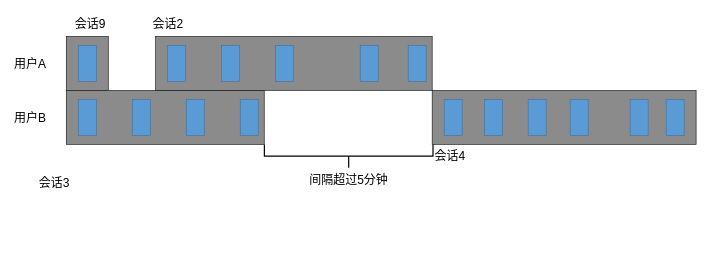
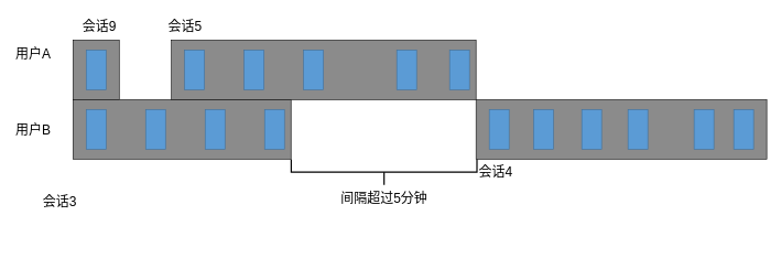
  <mxCell id="0" />
  <mxCell id="1" parent="0" />
  <mxCell id="2" value="" style="rounded=0;whiteSpace=wrap;html=1;fillColor=#8b8b8b;strokeColor=#0c0c0c;" vertex="1" parent="1"><mxGeometry x="110" y="60" width="70" height="90" as="geometry" /></mxCell>
  <mxCell id="3" value="" style="rounded=0;whiteSpace=wrap;html=1;fillColor=#5b9bd5;strokeColor=#41719c;" vertex="1" parent="1"><mxGeometry x="130" y="75" width="30" height="60" as="geometry" /></mxCell>
  <mxCell id="4" value="" style="rounded=0;whiteSpace=wrap;html=1;fillColor=#8b8b8b;strokeColor=#0c0c0c;" vertex="1" parent="1"><mxGeometry x="110" y="150" width="330" height="90" as="geometry" /></mxCell>
  <mxCell id="5" value="" style="rounded=0;whiteSpace=wrap;html=1;fillColor=#5b9bd5;strokeColor=#41719c;" vertex="1" parent="1"><mxGeometry x="130" y="165" width="30" height="60" as="geometry" /></mxCell>
  <mxCell id="6" value="" style="rounded=0;whiteSpace=wrap;html=1;fillColor=#5b9bd5;strokeColor=#41719c;" vertex="1" parent="1"><mxGeometry x="220" y="165" width="30" height="60" as="geometry" /></mxCell>
  <mxCell id="7" value="" style="rounded=0;whiteSpace=wrap;html=1;fillColor=#5b9bd5;strokeColor=#41719c;" vertex="1" parent="1"><mxGeometry x="310" y="165" width="30" height="60" as="geometry" /></mxCell>
  <mxCell id="8" value="" style="rounded=0;whiteSpace=wrap;html=1;fillColor=#5b9bd5;strokeColor=#41719c;" vertex="1" parent="1"><mxGeometry x="400" y="165" width="30" height="60" as="geometry" /></mxCell>
  <mxCell id="9" value="" style="rounded=0;whiteSpace=wrap;html=1;fillColor=#8b8b8b;strokeColor=#0c0c0c;" vertex="1" parent="1"><mxGeometry x="259" y="60" width="461" height="90" as="geometry" /></mxCell>
  <mxCell id="10" value="" style="rounded=0;whiteSpace=wrap;html=1;fillColor=#5b9bd5;strokeColor=#41719c;" vertex="1" parent="1"><mxGeometry x="279" y="75" width="30" height="60" as="geometry" /></mxCell>
  <mxCell id="11" value="" style="rounded=0;whiteSpace=wrap;html=1;fillColor=#5b9bd5;strokeColor=#41719c;" vertex="1" parent="1"><mxGeometry x="369" y="75" width="30" height="60" as="geometry" /></mxCell>
  <mxCell id="12" value="" style="rounded=0;whiteSpace=wrap;html=1;fillColor=#5b9bd5;strokeColor=#41719c;" vertex="1" parent="1"><mxGeometry x="459" y="75" width="30" height="60" as="geometry" /></mxCell>
  <mxCell id="13" value="" style="rounded=0;whiteSpace=wrap;html=1;fillColor=#5b9bd5;strokeColor=#41719c;" vertex="1" parent="1"><mxGeometry x="600" y="75" width="30" height="60" as="geometry" /></mxCell>
- <mxCell id="14" value="用户A" style="text;html=1;strokeColor=none;fillColor=none;align=center;verticalAlign=middle;whiteSpace=wrap;rounded=0;fontSize=20;" vertex="1" parent="1"><mxGeometry x="20" y="87.5" width="60" height="35" as="geometry" /></mxCell>
+ <mxCell id="14" value="用户A" style="text;html=1;strokeColor=none;fillColor=none;align=center;verticalAlign=middle;whiteSpace=wrap;rounded=0;fontSize=20;" vertex="1" parent="1"><mxGeometry x="20" y="62.5" width="60" height="35" as="geometry" /></mxCell>
  <mxCell id="15" value="用户B" style="text;html=1;strokeColor=none;fillColor=none;align=center;verticalAlign=middle;whiteSpace=wrap;rounded=0;fontSize=20;" vertex="1" parent="1"><mxGeometry x="20" y="177.5" width="60" height="35" as="geometry" /></mxCell>
  <mxCell id="16" value="会话9" style="text;html=1;strokeColor=none;fillColor=none;align=center;verticalAlign=middle;whiteSpace=wrap;rounded=0;fontSize=20;" vertex="1" parent="1"><mxGeometry x="120" y="20" width="60" height="35" as="geometry" /></mxCell>
- <mxCell id="17" value="会话2" style="text;html=1;strokeColor=none;fillColor=none;align=center;verticalAlign=middle;whiteSpace=wrap;rounded=0;fontSize=20;" vertex="1" parent="1"><mxGeometry x="250" y="20" width="60" height="35" as="geometry" /></mxCell>
+ <mxCell id="17" value="会话5" style="text;html=1;strokeColor=none;fillColor=none;align=center;verticalAlign=middle;whiteSpace=wrap;rounded=0;fontSize=20;" vertex="1" parent="1"><mxGeometry x="250" y="20" width="60" height="35" as="geometry" /></mxCell>
  <mxCell id="18" value="会话3" style="text;html=1;strokeColor=none;fillColor=none;align=center;verticalAlign=middle;whiteSpace=wrap;rounded=0;fontSize=20;" vertex="1" parent="1"><mxGeometry x="60" y="285" width="60" height="35" as="geometry" /></mxCell>
  <mxCell id="19" value="" style="rounded=0;whiteSpace=wrap;html=1;fillColor=#5b9bd5;strokeColor=#41719c;" vertex="1" parent="1"><mxGeometry x="680" y="75" width="30" height="60" as="geometry" /></mxCell>
  <mxCell id="20" value="" style="rounded=0;whiteSpace=wrap;html=1;fillColor=#8b8b8b;strokeColor=#0c0c0c;" vertex="1" parent="1"><mxGeometry x="720" y="150" width="440" height="90" as="geometry" /></mxCell>
  <mxCell id="21" value="" style="rounded=0;whiteSpace=wrap;html=1;fillColor=#5b9bd5;strokeColor=#41719c;" vertex="1" parent="1"><mxGeometry x="740" y="165" width="30" height="60" as="geometry" /></mxCell>
  <mxCell id="22" value="" style="rounded=0;whiteSpace=wrap;html=1;fillColor=#5b9bd5;strokeColor=#41719c;" vertex="1" parent="1"><mxGeometry x="807" y="165" width="30" height="60" as="geometry" /></mxCell>
  <mxCell id="23" value="" style="rounded=0;whiteSpace=wrap;html=1;fillColor=#5b9bd5;strokeColor=#41719c;" vertex="1" parent="1"><mxGeometry x="880" y="165" width="30" height="60" as="geometry" /></mxCell>
  <mxCell id="24" value="" style="rounded=0;whiteSpace=wrap;html=1;fillColor=#5b9bd5;strokeColor=#41719c;" vertex="1" parent="1"><mxGeometry x="950" y="165" width="30" height="60" as="geometry" /></mxCell>
  <mxCell id="25" value="" style="rounded=0;whiteSpace=wrap;html=1;fillColor=#5b9bd5;strokeColor=#41719c;" vertex="1" parent="1"><mxGeometry x="1050" y="165" width="30" height="60" as="geometry" /></mxCell>
  <mxCell id="26" value="" style="rounded=0;whiteSpace=wrap;html=1;fillColor=#5b9bd5;strokeColor=#41719c;" vertex="1" parent="1"><mxGeometry x="1110" y="165" width="30" height="60" as="geometry" /></mxCell>
  <mxCell id="27" value="会话4" style="text;html=1;strokeColor=none;fillColor=none;align=center;verticalAlign=middle;whiteSpace=wrap;rounded=0;fontSize=20;" vertex="1" parent="1"><mxGeometry x="720" y="240" width="60" height="35" as="geometry" /></mxCell>
  <mxCell id="28" value="间隔超过5分钟" style="text;html=1;strokeColor=none;fillColor=none;align=center;verticalAlign=middle;whiteSpace=wrap;rounded=0;fontSize=20;" vertex="1" parent="1"><mxGeometry x="510.82" y="280" width="140" height="35" as="geometry" /></mxCell>
  <mxCell id="29" value="" style="strokeWidth=2;html=1;shape=mxgraph.flowchart.annotation_2;align=left;labelPosition=right;pointerEvents=1;fillColor=#5b9bd5;fontSize=20;rotation=-90;" vertex="1" parent="1"><mxGeometry x="561.63" y="119.01" width="38.37" height="281.12" as="geometry" /></mxCell>
